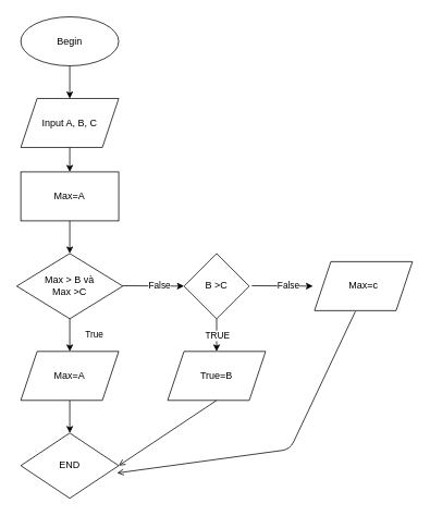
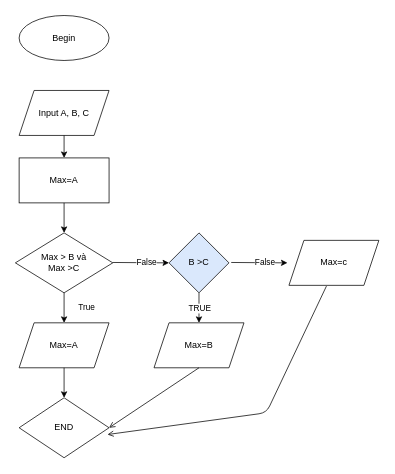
  <mxCell id="0" />
  <mxCell id="1" parent="0" />
  <mxCell id="2" value="Begin" style="ellipse;whiteSpace=wrap;html=1;" vertex="1" parent="1"><mxGeometry x="25" y="20" width="120" height="60" as="geometry" /></mxCell>
  <mxCell id="3" value="Input A, B, C" style="shape=parallelogram;perimeter=parallelogramPerimeter;whiteSpace=wrap;html=1;fixedSize=1;" vertex="1" parent="1"><mxGeometry x="25" y="120" width="120" height="60" as="geometry" /></mxCell>
- <mxCell id="4" value="" style="endArrow=classic;html=1;exitX=0.5;exitY=1;exitDx=0;exitDy=0;entryX=0.5;entryY=0;entryDx=0;entryDy=0;" edge="1" parent="1" source="2" target="3"><mxGeometry width="50" height="50" relative="1" as="geometry"><mxPoint x="85" y="220" as="sourcePoint" /><mxPoint x="135" y="170" as="targetPoint" /></mxGeometry></mxCell>
  <mxCell id="5" value="Max=A" style="rounded=0;whiteSpace=wrap;html=1;" vertex="1" parent="1"><mxGeometry x="25" y="210" width="120" height="60" as="geometry" /></mxCell>
  <mxCell id="6" value="" style="endArrow=classic;html=1;exitX=0.5;exitY=1;exitDx=0;exitDy=0;entryX=0.5;entryY=0;entryDx=0;entryDy=0;" edge="1" parent="1" source="3" target="5"><mxGeometry width="50" height="50" relative="1" as="geometry"><mxPoint x="85" y="220" as="sourcePoint" /><mxPoint x="135" y="170" as="targetPoint" /></mxGeometry></mxCell>
  <mxCell id="7" value="Max &amp;gt; B và&lt;br&gt;Max &amp;gt;C" style="rhombus;whiteSpace=wrap;html=1;" vertex="1" parent="1"><mxGeometry x="20" y="310" width="130" height="80" as="geometry" /></mxCell>
  <mxCell id="8" value="" style="endArrow=classic;html=1;exitX=0.5;exitY=1;exitDx=0;exitDy=0;entryX=0.5;entryY=0;entryDx=0;entryDy=0;" edge="1" parent="1" source="5" target="7"><mxGeometry width="50" height="50" relative="1" as="geometry"><mxPoint x="85" y="310" as="sourcePoint" /><mxPoint x="135" y="260" as="targetPoint" /></mxGeometry></mxCell>
  <mxCell id="9" value="Max=A" style="shape=parallelogram;perimeter=parallelogramPerimeter;whiteSpace=wrap;html=1;fixedSize=1;" vertex="1" parent="1"><mxGeometry x="25" y="430" width="120" height="60" as="geometry" /></mxCell>
- <mxCell id="10" value="B&amp;nbsp;&amp;gt;C" style="rhombus;whiteSpace=wrap;html=1;" vertex="1" parent="1"><mxGeometry x="225" y="310" width="80" height="80" as="geometry" /></mxCell>
+ <mxCell id="10" value="B&amp;nbsp;&amp;gt;C" style="rhombus;whiteSpace=wrap;html=1;fillColor=#dae8fc;" vertex="1" parent="1"><mxGeometry x="225" y="310" width="80" height="80" as="geometry" /></mxCell>
  <mxCell id="11" value="False" style="endArrow=classic;html=1;" edge="1" parent="1"><mxGeometry x="0.2" relative="1" as="geometry"><mxPoint x="150" y="349.5" as="sourcePoint" /><mxPoint x="225" y="350" as="targetPoint" /><mxPoint as="offset" /></mxGeometry></mxCell>
  <mxCell id="12" value="True" style="endArrow=classic;html=1;exitX=0.5;exitY=1;exitDx=0;exitDy=0;entryX=0.5;entryY=0;entryDx=0;entryDy=0;" edge="1" parent="1" source="7" target="9"><mxGeometry y="30" relative="1" as="geometry"><mxPoint x="160" y="359.5" as="sourcePoint" /><mxPoint x="235" y="360" as="targetPoint" /><mxPoint as="offset" /></mxGeometry></mxCell>
  <mxCell id="13" value="" style="endArrow=classic;html=1;exitX=0.5;exitY=1;exitDx=0;exitDy=0;" edge="1" parent="1" source="10"><mxGeometry relative="1" as="geometry"><mxPoint x="55" y="370" as="sourcePoint" /><mxPoint x="265" y="430" as="targetPoint" /></mxGeometry></mxCell>
  <mxCell id="14" value="TRUE" style="edgeLabel;resizable=0;html=1;align=center;verticalAlign=middle;" connectable="0" vertex="1" parent="13"><mxGeometry relative="1" as="geometry" /></mxCell>
- <mxCell id="15" value="True=B" style="shape=parallelogram;perimeter=parallelogramPerimeter;whiteSpace=wrap;html=1;fixedSize=1;" vertex="1" parent="1"><mxGeometry x="205" y="430" width="120" height="60" as="geometry" /></mxCell>
+ <mxCell id="15" value="Max=B" style="shape=parallelogram;perimeter=parallelogramPerimeter;whiteSpace=wrap;html=1;fixedSize=1;" vertex="1" parent="1"><mxGeometry x="205" y="430" width="120" height="60" as="geometry" /></mxCell>
  <mxCell id="16" value="False" style="endArrow=classic;html=1;" edge="1" parent="1"><mxGeometry x="0.2" relative="1" as="geometry"><mxPoint x="308" y="349.5" as="sourcePoint" /><mxPoint x="383" y="350" as="targetPoint" /><mxPoint as="offset" /></mxGeometry></mxCell>
  <mxCell id="17" value="Max=c" style="shape=parallelogram;perimeter=parallelogramPerimeter;whiteSpace=wrap;html=1;fixedSize=1;" vertex="1" parent="1"><mxGeometry x="385" y="320" width="120" height="60" as="geometry" /></mxCell>
  <mxCell id="18" value="END" style="rhombus;whiteSpace=wrap;html=1;" vertex="1" parent="1"><mxGeometry x="25" y="530" width="120" height="80" as="geometry" /></mxCell>
  <mxCell id="19" value="" style="endArrow=classic;html=1;exitX=0.5;exitY=1;exitDx=0;exitDy=0;entryX=0.5;entryY=0;entryDx=0;entryDy=0;" edge="1" parent="1" source="9" target="18"><mxGeometry width="50" height="50" relative="1" as="geometry"><mxPoint x="165" y="490" as="sourcePoint" /><mxPoint x="215" y="440" as="targetPoint" /></mxGeometry></mxCell>
  <mxCell id="20" value="" style="endArrow=open;html=1;exitX=0.5;exitY=1;exitDx=0;exitDy=0;entryX=1;entryY=0.5;entryDx=0;entryDy=0;" edge="1" parent="1" source="15" target="18"><mxGeometry width="50" height="50" relative="1" as="geometry"><mxPoint x="165" y="490" as="sourcePoint" /><mxPoint x="215" y="440" as="targetPoint" /></mxGeometry></mxCell>
  <mxCell id="21" value="" style="endArrow=open;html=1;exitX=0.417;exitY=1.017;exitDx=0;exitDy=0;exitPerimeter=0;entryX=0.983;entryY=0.613;entryDx=0;entryDy=0;entryPerimeter=0;" edge="1" parent="1" source="17" target="18"><mxGeometry width="50" height="50" relative="1" as="geometry"><mxPoint x="165" y="490" as="sourcePoint" /><mxPoint x="275" y="570" as="targetPoint" /><Array as="points"><mxPoint x="355" y="550" /></Array></mxGeometry></mxCell>
